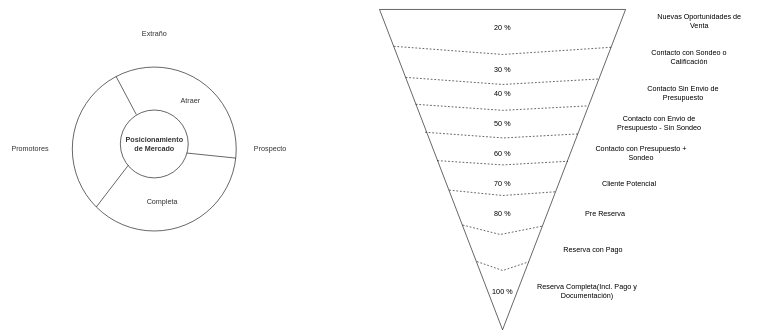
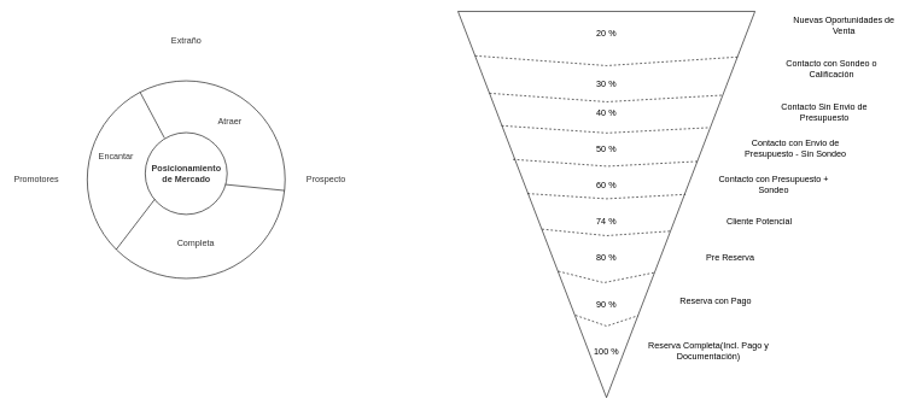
  <mxCell id="0" />
  <mxCell id="1" parent="0" />
  <mxCell id="2" value="" style="triangle;whiteSpace=wrap;html=1;rotation=90;" parent="1" vertex="1"><mxGeometry x="570" y="76.88" width="533.75" height="410" as="geometry" /></mxCell>
  <mxCell id="3" value="" style="endArrow=none;dashed=1;html=1;rounded=0;entryX=0.118;entryY=0.056;entryDx=0;entryDy=0;entryPerimeter=0;exitX=0.115;exitY=0.942;exitDx=0;exitDy=0;exitPerimeter=0;" parent="1" source="2" target="2" edge="1"><mxGeometry x="0.039" y="10" width="50" height="50" relative="1" as="geometry"><mxPoint x="676.87" y="90" as="sourcePoint" /><mxPoint x="996.87" y="90" as="targetPoint" /><Array as="points"><mxPoint x="837.12" y="90" /></Array><mxPoint as="offset" /></mxGeometry></mxCell>
  <mxCell id="4" value="20 %" style="text;html=1;strokeColor=none;fillColor=none;align=center;verticalAlign=middle;whiteSpace=wrap;rounded=0;" parent="1" vertex="1"><mxGeometry x="807.12" y="30" width="60" height="30" as="geometry" /></mxCell>
  <mxCell id="5" value="30 %" style="text;html=1;strokeColor=none;fillColor=none;align=center;verticalAlign=middle;whiteSpace=wrap;rounded=0;" parent="1" vertex="1"><mxGeometry x="807.12" y="100" width="60" height="30" as="geometry" /></mxCell>
  <mxCell id="6" value="40 %" style="text;html=1;strokeColor=none;fillColor=none;align=center;verticalAlign=middle;whiteSpace=wrap;rounded=0;" parent="1" vertex="1"><mxGeometry x="807.12" y="140" width="60" height="30" as="geometry" /></mxCell>
  <mxCell id="7" value="50 %" style="text;html=1;strokeColor=none;fillColor=none;align=center;verticalAlign=middle;whiteSpace=wrap;rounded=0;" parent="1" vertex="1"><mxGeometry x="807.12" y="190" width="60" height="30" as="geometry" /></mxCell>
  <mxCell id="8" value="60 %" style="text;html=1;strokeColor=none;fillColor=none;align=center;verticalAlign=middle;whiteSpace=wrap;rounded=0;" parent="1" vertex="1"><mxGeometry x="807.12" y="240" width="60" height="30" as="geometry" /></mxCell>
- <mxCell id="9" value="70 %" style="text;html=1;strokeColor=none;fillColor=none;align=center;verticalAlign=middle;whiteSpace=wrap;rounded=0;" parent="1" vertex="1"><mxGeometry x="807.12" y="290" width="60" height="30" as="geometry" /></mxCell>
+ <mxCell id="9" value="74 %" style="text;html=1;strokeColor=none;fillColor=none;align=center;verticalAlign=middle;whiteSpace=wrap;rounded=0;" parent="1" vertex="1"><mxGeometry x="807.12" y="290" width="60" height="30" as="geometry" /></mxCell>
  <mxCell id="10" value="80 %" style="text;html=1;strokeColor=none;fillColor=none;align=center;verticalAlign=middle;whiteSpace=wrap;rounded=0;" parent="1" vertex="1"><mxGeometry x="807.12" y="340" width="60" height="30" as="geometry" /></mxCell>
+ <mxCell id="11" value="90 %" style="text;html=1;strokeColor=none;fillColor=none;align=center;verticalAlign=middle;whiteSpace=wrap;rounded=0;" parent="1" vertex="1"><mxGeometry x="807.12" y="404.5" width="60" height="30" as="geometry" /></mxCell>
  <mxCell id="12" value="100 %" style="text;html=1;strokeColor=none;fillColor=none;align=center;verticalAlign=middle;whiteSpace=wrap;rounded=0;" parent="1" vertex="1"><mxGeometry x="807.12" y="470" width="60" height="30" as="geometry" /></mxCell>
  <mxCell id="13" value="" style="endArrow=none;dashed=1;html=1;rounded=0;exitX=0.212;exitY=0.894;exitDx=0;exitDy=0;exitPerimeter=0;entryX=0.217;entryY=0.108;entryDx=0;entryDy=0;entryPerimeter=0;" parent="1" source="2" target="2" edge="1"><mxGeometry x="0.039" y="10" width="50" height="50" relative="1" as="geometry"><mxPoint x="652.115" y="126.92" as="sourcePoint" /><mxPoint x="1003.12" y="130" as="targetPoint" /><Array as="points"><mxPoint x="837.27" y="140" /></Array><mxPoint as="offset" /></mxGeometry></mxCell>
  <mxCell id="14" value="" style="endArrow=none;dashed=1;html=1;rounded=0;entryX=0.301;entryY=0.153;entryDx=0;entryDy=0;entryPerimeter=0;exitX=0.296;exitY=0.853;exitDx=0;exitDy=0;exitPerimeter=0;" parent="1" source="2" target="2" edge="1"><mxGeometry x="0.039" y="10" width="50" height="50" relative="1" as="geometry"><mxPoint x="652.115" y="170" as="sourcePoint" /><mxPoint x="1020.295" y="172.135" as="targetPoint" /><Array as="points"><mxPoint x="837.27" y="183.08" /></Array><mxPoint as="offset" /></mxGeometry></mxCell>
  <mxCell id="15" value="" style="endArrow=none;dashed=1;html=1;rounded=0;entryX=0.377;entryY=0.187;entryDx=0;entryDy=0;entryPerimeter=0;exitX=0.372;exitY=0.815;exitDx=0;exitDy=0;exitPerimeter=0;" parent="1" edge="1"><mxGeometry x="0.039" y="10" width="50" height="50" relative="1" as="geometry"><mxPoint x="707.725" y="219.56" as="sourcePoint" /><mxPoint x="965.205" y="222.229" as="targetPoint" /><Array as="points"><mxPoint x="838.18" y="229.08" /></Array><mxPoint as="offset" /></mxGeometry></mxCell>
  <mxCell id="16" value="" style="endArrow=none;dashed=1;html=1;rounded=0;entryX=0.472;entryY=0.234;entryDx=0;entryDy=0;entryPerimeter=0;exitX=0.47;exitY=0.765;exitDx=0;exitDy=0;exitPerimeter=0;" parent="1" edge="1"><mxGeometry x="0.039" y="10" width="50" height="50" relative="1" as="geometry"><mxPoint x="728.225" y="266.868" as="sourcePoint" /><mxPoint x="945.935" y="267.935" as="targetPoint" /><Array as="points"><mxPoint x="837.12" y="274" /></Array><mxPoint as="offset" /></mxGeometry></mxCell>
  <mxCell id="17" value="" style="endArrow=none;dashed=1;html=1;rounded=0;entryX=0.569;entryY=0.282;entryDx=0;entryDy=0;entryPerimeter=0;exitX=0.564;exitY=0.717;exitDx=0;exitDy=0;exitPerimeter=0;" parent="1" source="2" target="2" edge="1"><mxGeometry x="0.039" y="10" width="50" height="50" relative="1" as="geometry"><mxPoint x="751.595" y="317.114" as="sourcePoint" /><mxPoint x="920.515" y="319.783" as="targetPoint" /><Array as="points"><mxPoint x="837.12" y="325" /></Array><mxPoint as="offset" /></mxGeometry></mxCell>
  <mxCell id="18" value="" style="endArrow=none;dashed=1;html=1;rounded=0;entryX=0.676;entryY=0.336;entryDx=0;entryDy=0;entryPerimeter=0;exitX=0.673;exitY=0.662;exitDx=0;exitDy=0;exitPerimeter=0;" parent="1" source="2" target="2" edge="1"><mxGeometry x="0.039" y="10" width="50" height="50" relative="1" as="geometry"><mxPoint x="663.115" y="370" as="sourcePoint" /><mxPoint x="1031.295" y="372.135" as="targetPoint" /><Array as="points"><mxPoint x="833.12" y="390" /></Array><mxPoint as="offset" /></mxGeometry></mxCell>
  <mxCell id="19" value="" style="endArrow=none;dashed=1;html=1;rounded=0;entryX=0.788;entryY=0.394;entryDx=0;entryDy=0;entryPerimeter=0;exitX=0.787;exitY=0.604;exitDx=0;exitDy=0;exitPerimeter=0;" parent="1" source="2" target="2" edge="1"><mxGeometry x="0.039" y="10" width="50" height="50" relative="1" as="geometry"><mxPoint x="654.115" y="428" as="sourcePoint" /><mxPoint x="1022.295" y="430.135" as="targetPoint" /><Array as="points"><mxPoint x="837.12" y="450" /></Array><mxPoint as="offset" /></mxGeometry></mxCell>
  <mxCell id="20" value="Nuevas Oportunidades de Venta" style="text;html=1;strokeColor=none;fillColor=none;align=center;verticalAlign=middle;whiteSpace=wrap;rounded=0;" parent="1" vertex="1"><mxGeometry x="1080.12" y="20" width="170" height="30" as="geometry" /></mxCell>
  <mxCell id="21" value="Contacto con Sondeo o Calificación" style="text;html=1;strokeColor=none;fillColor=none;align=center;verticalAlign=middle;whiteSpace=wrap;rounded=0;" parent="1" vertex="1"><mxGeometry x="1063.12" y="80" width="170" height="30" as="geometry" /></mxCell>
  <mxCell id="22" value="Contacto Sin Envio de Presupuesto" style="text;html=1;strokeColor=none;fillColor=none;align=center;verticalAlign=middle;whiteSpace=wrap;rounded=0;" parent="1" vertex="1"><mxGeometry x="1053.12" y="140" width="170" height="30" as="geometry" /></mxCell>
  <mxCell id="23" value="Contacto con Envio de Presupuesto - Sin Sondeo" style="text;html=1;strokeColor=none;fillColor=none;align=center;verticalAlign=middle;whiteSpace=wrap;rounded=0;" parent="1" vertex="1"><mxGeometry x="1013.12" y="190" width="170" height="30" as="geometry" /></mxCell>
  <mxCell id="24" value="Contacto con Presupuesto + Sondeo" style="text;html=1;strokeColor=none;fillColor=none;align=center;verticalAlign=middle;whiteSpace=wrap;rounded=0;" parent="1" vertex="1"><mxGeometry x="983.12" y="240" width="170" height="30" as="geometry" /></mxCell>
  <mxCell id="25" value="Cliente Potencial" style="text;html=1;strokeColor=none;fillColor=none;align=center;verticalAlign=middle;whiteSpace=wrap;rounded=0;" parent="1" vertex="1"><mxGeometry x="963.12" y="290" width="170" height="30" as="geometry" /></mxCell>
  <mxCell id="26" value="Pre Reserva" style="text;html=1;strokeColor=none;fillColor=none;align=center;verticalAlign=middle;whiteSpace=wrap;rounded=0;" parent="1" vertex="1"><mxGeometry x="923.12" y="340" width="170" height="30" as="geometry" /></mxCell>
  <mxCell id="27" value="Reserva con Pago" style="text;html=1;strokeColor=none;fillColor=none;align=center;verticalAlign=middle;whiteSpace=wrap;rounded=0;" parent="1" vertex="1"><mxGeometry x="903.12" y="400" width="170" height="30" as="geometry" /></mxCell>
  <mxCell id="28" value="Reserva Completa(Incl. Pago y Documentación)" style="text;html=1;strokeColor=none;fillColor=none;align=center;verticalAlign=middle;whiteSpace=wrap;rounded=0;" parent="1" vertex="1"><mxGeometry x="893.12" y="470" width="170" height="30" as="geometry" /></mxCell>
  <mxCell id="29" value="" style="group" vertex="1" connectable="0" parent="1"><mxGeometry x="120" y="111" width="273.12" height="273.12" as="geometry" /></mxCell>
  <mxCell id="30" value="" style="ellipse;whiteSpace=wrap;html=1;aspect=fixed;fontColor=#FFFFFF;fillColor=none;" vertex="1" parent="29"><mxGeometry width="273.12" height="273.12" as="geometry" /></mxCell>
  <mxCell id="31" value="" style="ellipse;whiteSpace=wrap;html=1;aspect=fixed;fontColor=#FFFFFF;fillColor=none;" vertex="1" parent="29"><mxGeometry x="80" y="71.56" width="113.12" height="113.12" as="geometry" /></mxCell>
  <mxCell id="32" value="&lt;b&gt;&lt;font color=&quot;#333333&quot;&gt;Posicionamiento de Mercado&lt;br&gt;&lt;/font&gt;&lt;/b&gt;" style="text;html=1;strokeColor=none;fillColor=none;align=center;verticalAlign=middle;whiteSpace=wrap;rounded=0;fontColor=#FFFFFF;" vertex="1" parent="29"><mxGeometry x="106.56" y="113.12" width="60" height="30" as="geometry" /></mxCell>
  <mxCell id="33" value="" style="endArrow=none;html=1;rounded=0;fontColor=#333333;" edge="1" parent="29" target="30"><mxGeometry width="50" height="50" relative="1" as="geometry"><mxPoint x="106.56" y="79" as="sourcePoint" /><mxPoint x="156.56" y="29" as="targetPoint" /></mxGeometry></mxCell>
  <mxCell id="34" value="Atraer" style="text;html=1;strokeColor=none;fillColor=none;align=center;verticalAlign=middle;whiteSpace=wrap;rounded=0;fontColor=#333333;" vertex="1" parent="29"><mxGeometry x="166.56" y="41.56" width="60" height="30" as="geometry" /></mxCell>
  <mxCell id="35" value="" style="endArrow=none;html=1;rounded=0;fontColor=#333333;exitX=0.981;exitY=0.634;exitDx=0;exitDy=0;exitPerimeter=0;" edge="1" parent="29" source="31" target="30"><mxGeometry width="50" height="50" relative="1" as="geometry"><mxPoint x="200" y="121.56" as="sourcePoint" /><mxPoint x="250" y="71.56" as="targetPoint" /></mxGeometry></mxCell>
  <mxCell id="36" value="Completa" style="text;html=1;strokeColor=none;fillColor=none;align=center;verticalAlign=middle;whiteSpace=wrap;rounded=0;fontColor=#333333;" vertex="1" parent="29"><mxGeometry x="120" y="209" width="60" height="30" as="geometry" /></mxCell>
  <mxCell id="37" value="" style="endArrow=none;html=1;rounded=0;fontColor=#333333;entryX=0.117;entryY=0.814;entryDx=0;entryDy=0;entryPerimeter=0;exitX=0;exitY=1;exitDx=0;exitDy=0;" edge="1" parent="29" source="30" target="31"><mxGeometry width="50" height="50" relative="1" as="geometry"><mxPoint x="40" y="219" as="sourcePoint" /><mxPoint x="90" y="169" as="targetPoint" /></mxGeometry></mxCell>
+ <mxCell id="38" value="Encantar" style="text;html=1;strokeColor=none;fillColor=none;align=center;verticalAlign=middle;whiteSpace=wrap;rounded=0;fontColor=#333333;" vertex="1" parent="29"><mxGeometry x="10" y="89" width="60" height="30" as="geometry" /></mxCell>
  <mxCell id="39" value="&lt;font color=&quot;#333333&quot;&gt;Extraño&lt;/font&gt;" style="text;html=1;strokeColor=none;fillColor=none;align=center;verticalAlign=middle;whiteSpace=wrap;rounded=0;fontColor=#FFFFFF;" vertex="1" parent="1"><mxGeometry x="226.56" y="40" width="60" height="30" as="geometry" /></mxCell>
  <mxCell id="40" value="&lt;font color=&quot;#333333&quot;&gt;Prospecto&lt;/font&gt;" style="text;html=1;strokeColor=none;fillColor=none;align=center;verticalAlign=middle;whiteSpace=wrap;rounded=0;fontColor=#FFFFFF;" vertex="1" parent="1"><mxGeometry x="420" y="232.56" width="60" height="30" as="geometry" /></mxCell>
  <mxCell id="41" value="Promotores" style="text;html=1;strokeColor=none;fillColor=none;align=center;verticalAlign=middle;whiteSpace=wrap;rounded=0;fontColor=#333333;" vertex="1" parent="1"><mxGeometry x="20" y="232.56" width="60" height="30" as="geometry" /></mxCell>
